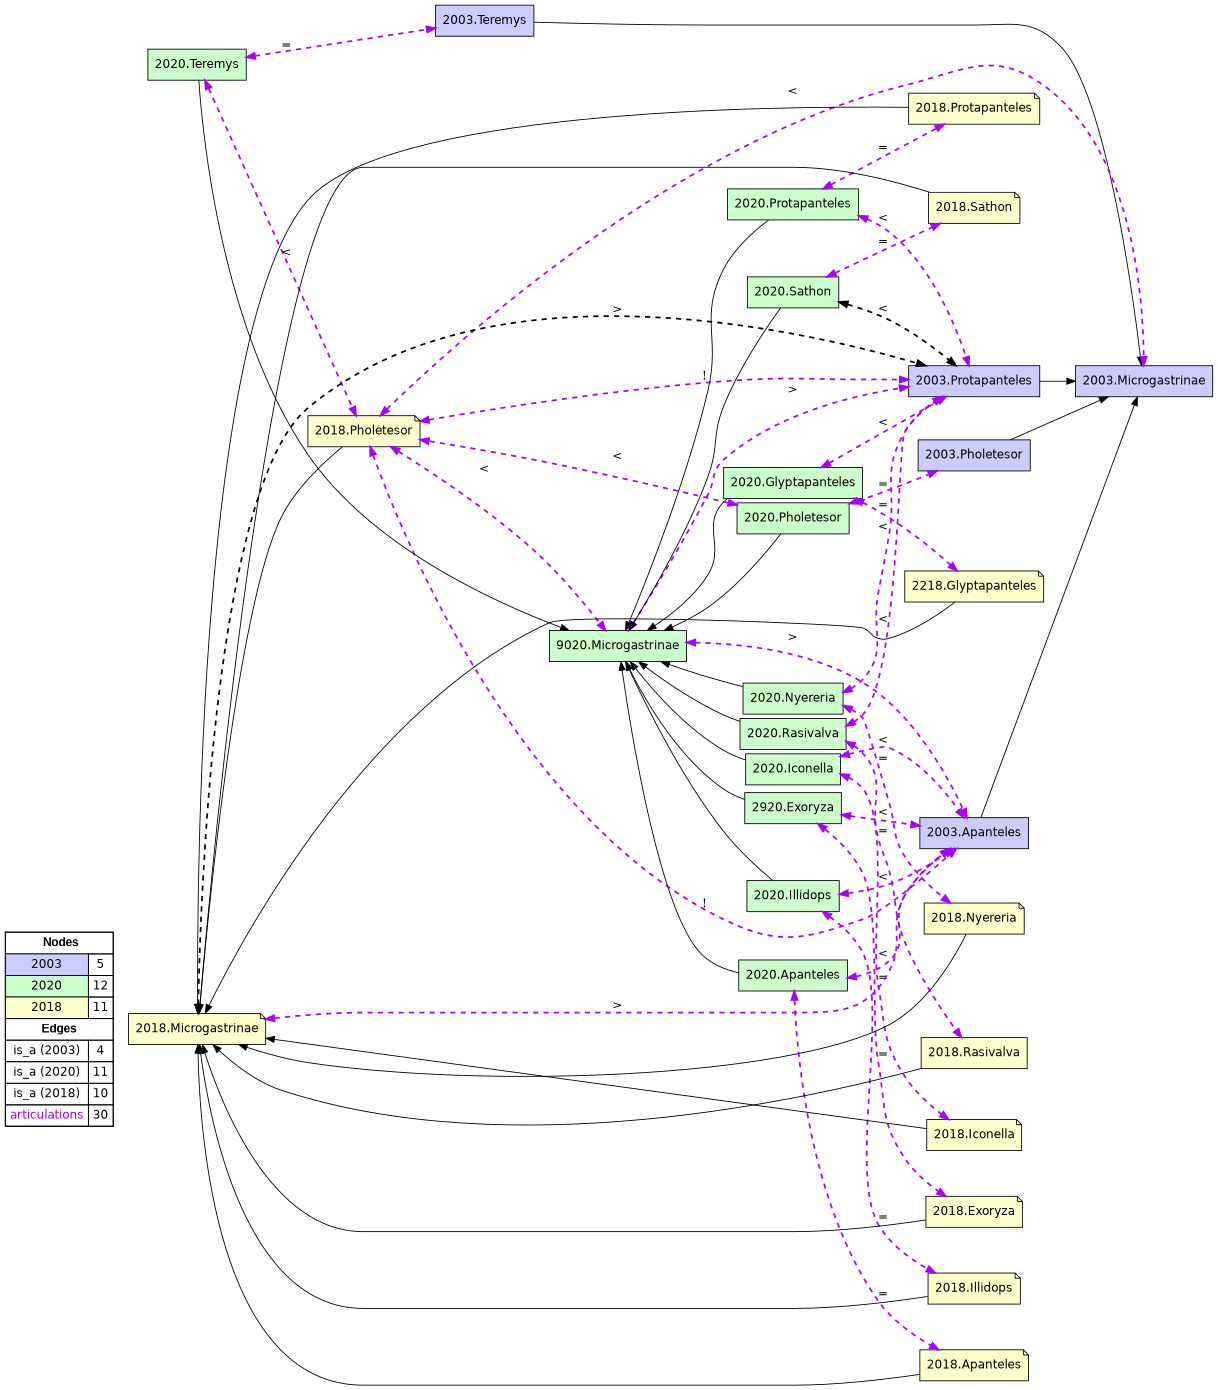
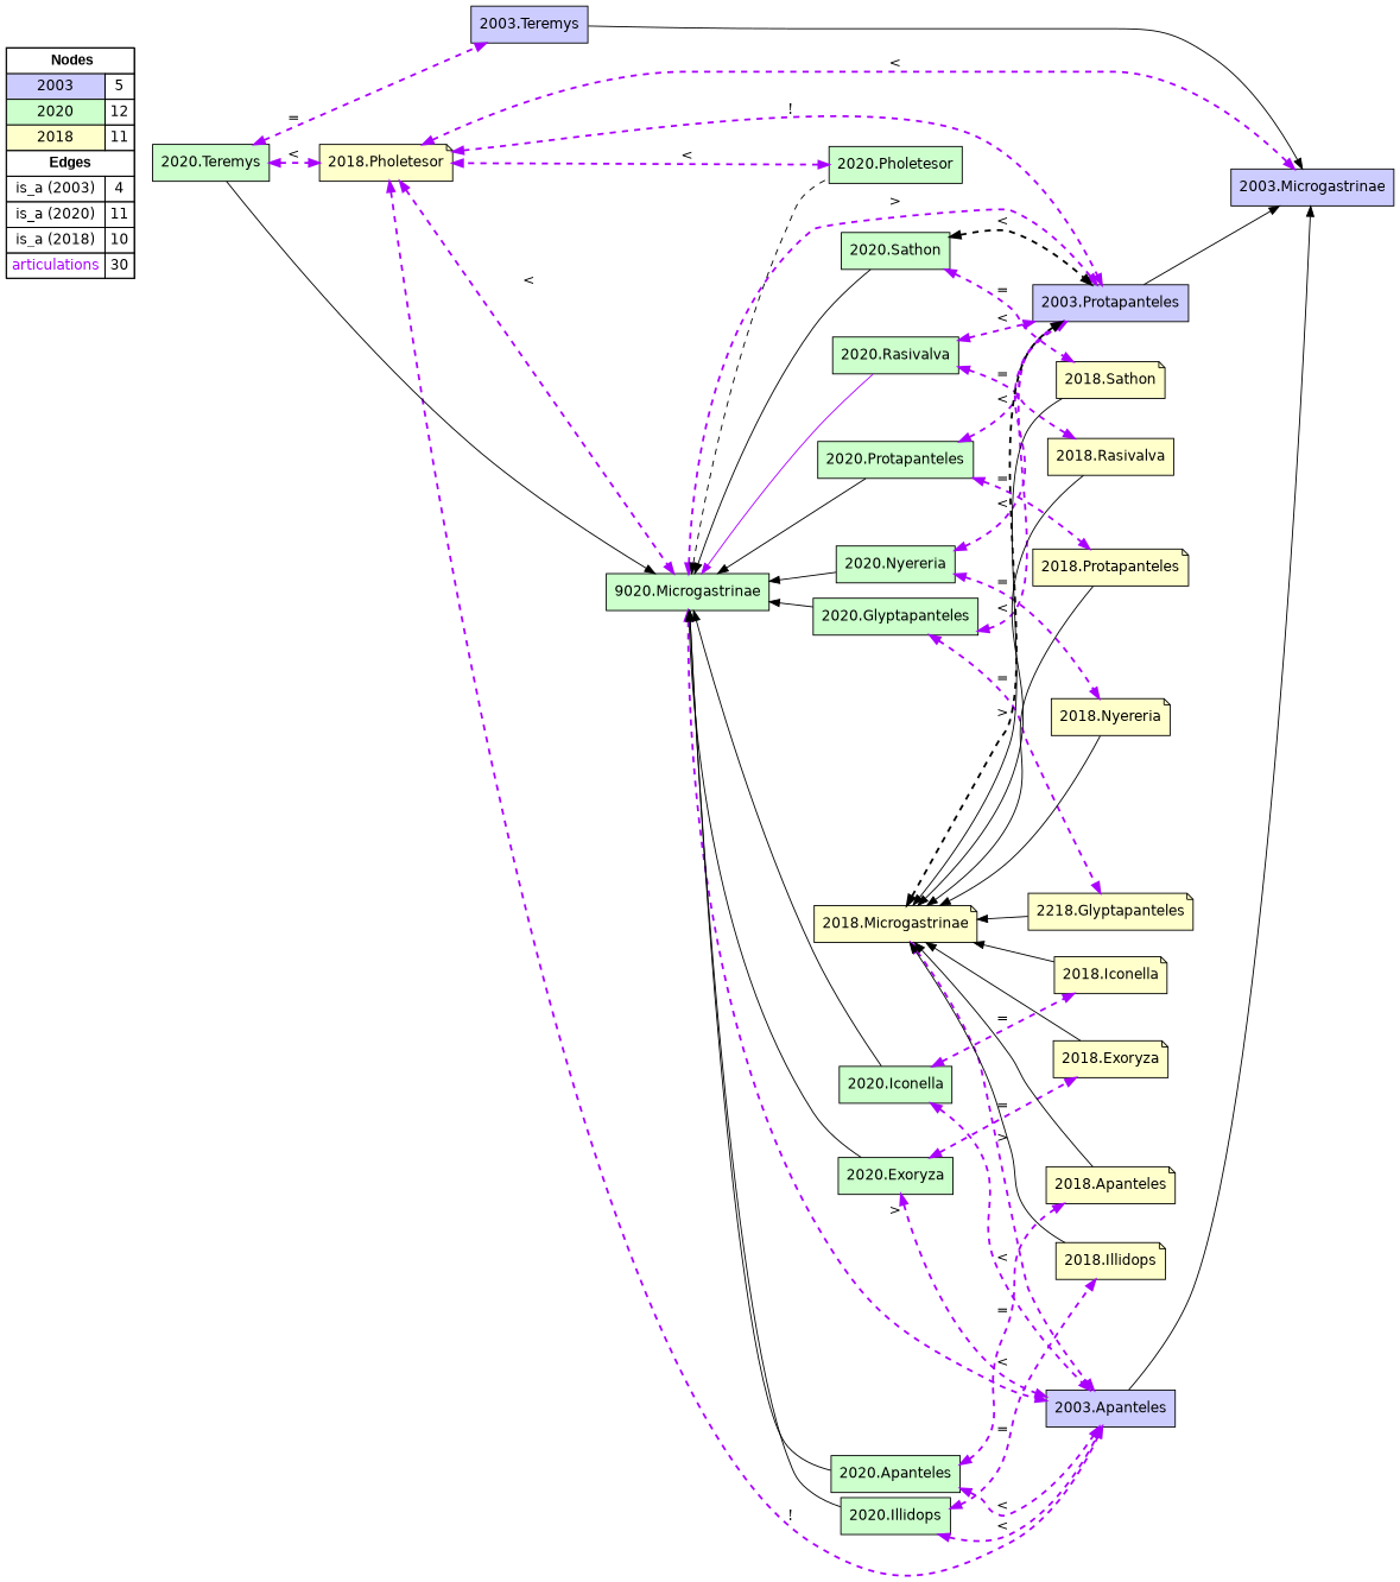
  digraph {
    rankdir=LR
    node [fillcolor="#CCFFCC" fontname=helvetica shape=box style=filled]
    edge [color="#AA00FF" constraint=true dir=both penwidth=2 style=dashed]
    n1 [fillcolor=white label=<   <TABLE BORDER="0" CELLBORDER="1" CELLSPACING="0" CELLPADDING="4">  <TR> <TD COLSPAN="2"><font face="Arial Black"> Nodes</font></TD> </TR>  <TR>   <TD bgcolor="#CCCCFF" fontname="helvetica">2003</TD>   <TD>5</TD>   </TR>  <TR>   <TD bgcolor="#CCFFCC" fontname="helvetica">2020</TD>   <TD>12</TD>   </TR>  <TR>   <TD bgcolor="#FFFFCC" fontname="helvetica">2018</TD>   <TD>11</TD>   </TR>  <TR> <TD COLSPAN="2"><font face = "Arial Black"> Edges </font></TD> </TR>  <TR>   <TD><font color ="#000000">is_a (2003)</font></TD><TD>4</TD> </TR> <TR>   <TD><font color ="#000000">is_a (2020)</font></TD><TD>11</TD> </TR> <TR>   <TD><font color ="#000000">is_a (2018)</font></TD><TD>10</TD> </TR> <TR>   <TD><font color ="#AA00FF">articulations</font></TD><TD>30</TD> </TR> </TABLE>   > margin=0]
    "2003.Microgastrinae" [fillcolor="#CCCCFF"]
    "2003.Teremys" [fillcolor="#CCCCFF"]
-   "2003.Pholetesor" [fillcolor="#CCCCFF"]
    "2003.Protapanteles" [fillcolor="#CCCCFF"]
    "2003.Apanteles" [fillcolor="#CCCCFF"]
    "2020.Glyptapanteles"
    n8 [fillcolor="#FFFFCC" label="2218.Glyptapanteles" shape=note]
-   "2020.Exoryza" [label="2920.Exoryza"]
+   "2020.Exoryza"
    "2018.Exoryza" [fillcolor="#FFFFCC" shape=note]
    "2020.Teremys"
    "2018.Pholetesor" [fillcolor="#FFFFCC" shape=note]
    n13 [label="9020.Microgastrinae"]
    "2020.Illidops"
    "2018.Illidops" [fillcolor="#FFFFCC" shape=note]
    "2020.Pholetesor"
    "2020.Nyereria"
    "2020.Apanteles"
    "2020.Rasivalva"
    "2020.Protapanteles"
    "2020.Sathon"
    "2020.Iconella"
    "2018.Nyereria" [fillcolor="#FFFFCC" shape=note]
    "2018.Apanteles" [fillcolor="#FFFFCC" shape=note]
    "2018.Rasivalva" [fillcolor="#FFFFCC"]
    "2018.Protapanteles" [fillcolor="#FFFFCC" shape=note]
    "2018.Sathon" [fillcolor="#FFFFCC" shape=note]
    "2018.Iconella" [fillcolor="#FFFFCC" shape=note]
    "2018.Microgastrinae" [fillcolor="#FFFFCC" shape=note]
    subgraph sub_1 {
      rank=source
      n1
    }
    "2003.Teremys" -> "2003.Microgastrinae" [color="#000000" dir=forward penwidth=1 style=solid]
-   "2003.Pholetesor" -> "2003.Microgastrinae" [color="#000000" dir=forward penwidth=1 style=solid]
    "2003.Protapanteles" -> "2003.Microgastrinae" [color="#000000" dir=forward penwidth=1 style=solid]
    "2003.Apanteles" -> "2003.Microgastrinae" [color="#000000" dir=forward penwidth=1 style=solid]
    "2020.Glyptapanteles" -> "2003.Protapanteles" [label="<"]
    "2020.Glyptapanteles" -> n8 [label="="]
    "2020.Exoryza" -> "2003.Apanteles" [label="<"]
    "2020.Exoryza" -> "2018.Exoryza" [label="="]
    "2020.Teremys" -> "2003.Teremys" [label="="]
    "2020.Teremys" -> "2018.Pholetesor" [label="<"]
    "2018.Pholetesor" -> "2003.Microgastrinae" [label="<"]
    "2018.Pholetesor" -> "2003.Protapanteles" [label="!"]
    "2018.Pholetesor" -> "2003.Apanteles" [label="!"]
    "2018.Pholetesor" -> n13 [label="<"]
    n13 -> "2003.Protapanteles" [label=">"]
    n13 -> "2003.Apanteles" [label=">"]
    n13 -> "2020.Glyptapanteles" [color="#000000" dir=back penwidth=1 style=solid]
    n13 -> "2020.Exoryza" [color="#000000" dir=back penwidth=1 style=solid]
    n13 -> "2020.Teremys" [color="#000000" dir=back penwidth=1 style=solid]
    n13 -> "2020.Illidops" [color="#000000" dir=back penwidth=1 style=solid]
-   n13 -> "2020.Pholetesor" [color="#000000" dir=back penwidth=1 style=solid]
+   n13 -> "2020.Pholetesor" [color="#000000" dir=back penwidth=1]
    n13 -> "2020.Nyereria" [color="#000000" dir=back penwidth=1 style=solid]
    n13 -> "2020.Apanteles" [color="#000000" dir=back penwidth=1 style=solid]
-   n13 -> "2020.Rasivalva" [color="#000000" dir=back penwidth=1 style=solid]
+   n13 -> "2020.Rasivalva" [dir=back penwidth=1 style=solid]
    n13 -> "2020.Protapanteles" [color="#000000" dir=back penwidth=1 style=solid]
    n13 -> "2020.Sathon" [color="#000000" dir=back penwidth=1 style=solid]
    n13 -> "2020.Iconella" [color="#000000" dir=back penwidth=1 style=solid]
    "2020.Illidops" -> "2003.Apanteles" [label="<"]
    "2020.Illidops" -> "2018.Illidops" [label="="]
-   "2020.Pholetesor" -> "2003.Pholetesor" [label="="]
    "2020.Pholetesor" -> "2018.Pholetesor" [label="<"]
    "2020.Nyereria" -> "2003.Protapanteles" [label="<"]
    "2020.Nyereria" -> "2018.Nyereria" [label="="]
    "2020.Apanteles" -> "2003.Apanteles" [label="<"]
    "2020.Apanteles" -> "2018.Apanteles" [label="="]
    "2020.Rasivalva" -> "2003.Protapanteles" [label="<"]
    "2020.Rasivalva" -> "2018.Rasivalva" [label="="]
    "2020.Protapanteles" -> "2003.Protapanteles" [label="<"]
    "2020.Protapanteles" -> "2018.Protapanteles" [label="="]
    "2020.Sathon" -> "2003.Protapanteles" [color="#000000" label="<"]
    "2020.Sathon" -> "2018.Sathon" [label="="]
    "2020.Iconella" -> "2003.Apanteles" [label="<"]
    "2020.Iconella" -> "2018.Iconella" [label="="]
    "2018.Microgastrinae" -> "2003.Protapanteles" [color="#000000" label=">"]
    "2018.Microgastrinae" -> "2003.Apanteles" [label=">"]
    "2018.Microgastrinae" -> n8 [color="#000000" dir=back penwidth=1 style=solid]
    "2018.Microgastrinae" -> "2018.Exoryza" [color="#000000" dir=back penwidth=1 style=solid]
-   "2018.Microgastrinae" -> "2018.Pholetesor" [color="#000000" dir=back penwidth=1 style=solid]
    "2018.Microgastrinae" -> "2018.Illidops" [color="#000000" dir=back penwidth=1 style=solid]
    "2018.Microgastrinae" -> "2018.Nyereria" [color="#000000" dir=back penwidth=1 style=solid]
    "2018.Microgastrinae" -> "2018.Apanteles" [color="#000000" dir=back penwidth=1 style=solid]
    "2018.Microgastrinae" -> "2018.Rasivalva" [color="#000000" dir=back penwidth=1 style=solid]
    "2018.Microgastrinae" -> "2018.Protapanteles" [color="#000000" dir=back penwidth=1 style=solid]
    "2018.Microgastrinae" -> "2018.Sathon" [color="#000000" dir=back penwidth=1 style=solid]
    "2018.Microgastrinae" -> "2018.Iconella" [color="#000000" dir=back penwidth=1 style=solid]
  }
